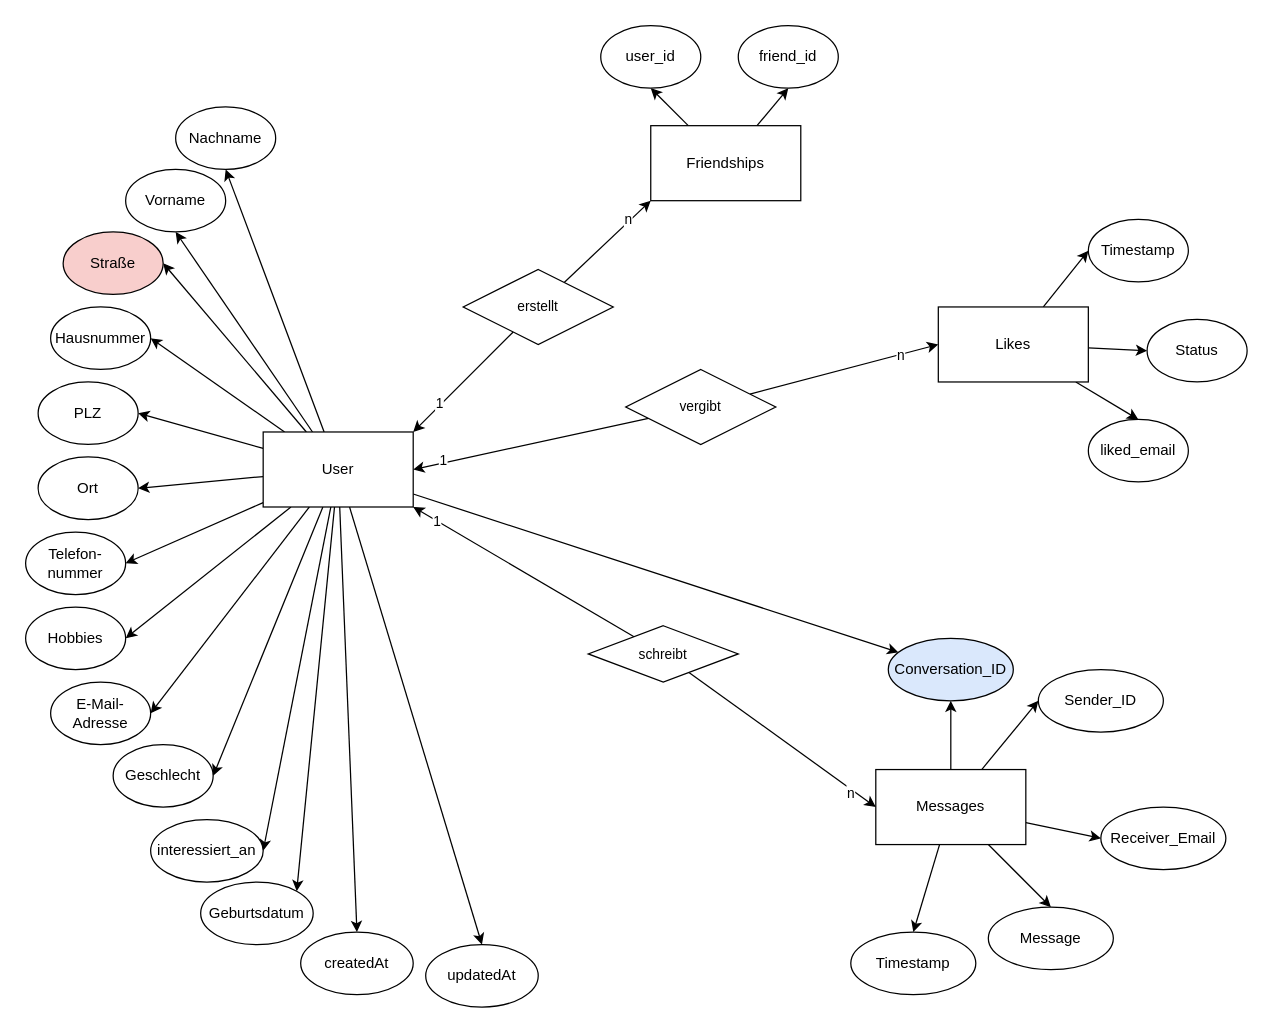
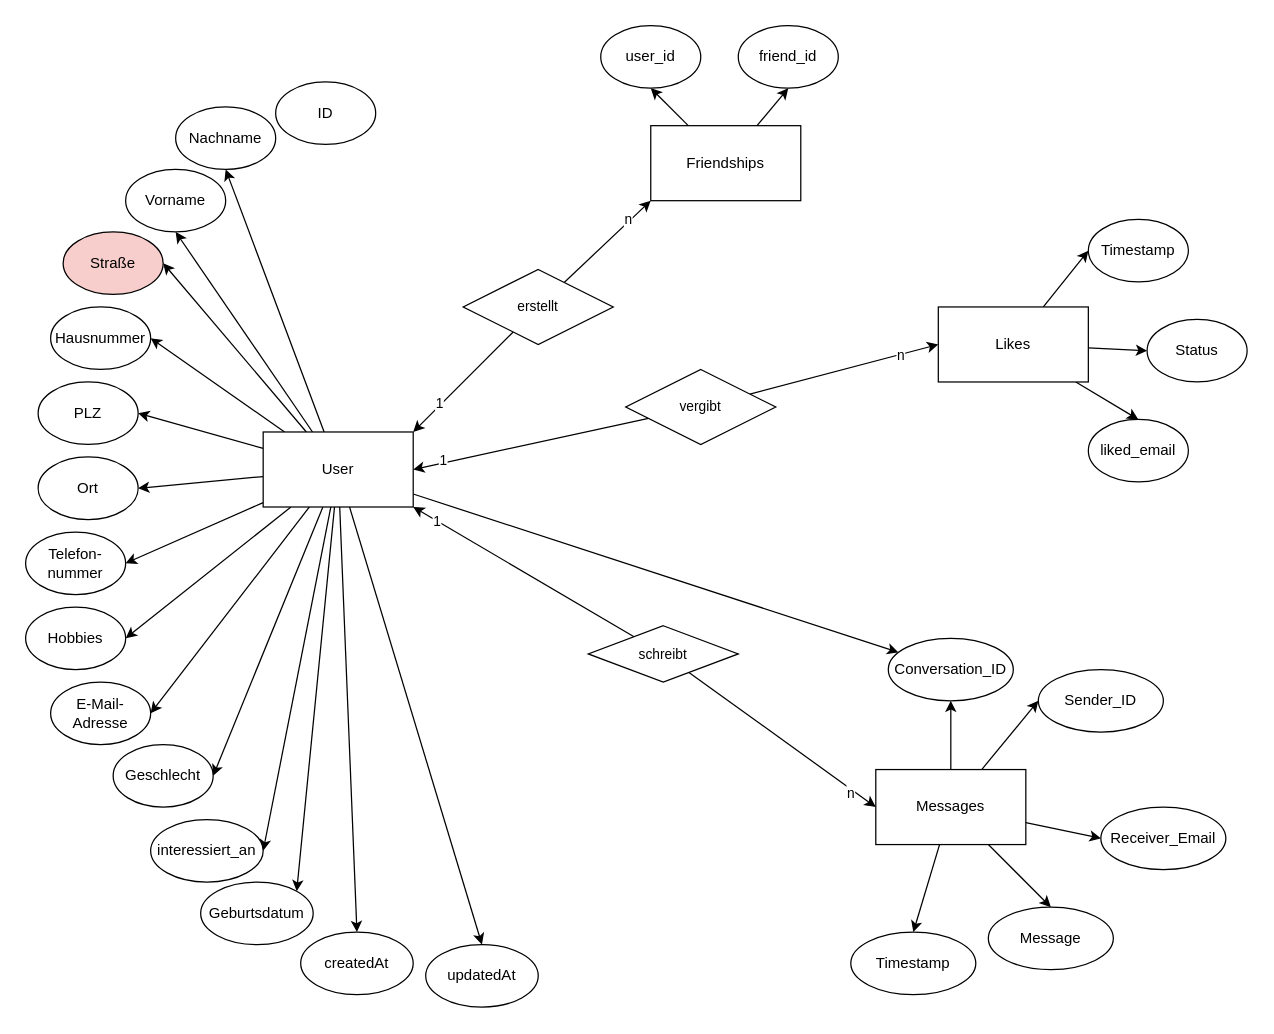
  <mxCell id="0" />
  <mxCell id="1" parent="0" />
  <mxCell id="2" style="rounded=0;orthogonalLoop=1;jettySize=auto;html=1;" edge="1" parent="1" source="17" target="51"><mxGeometry relative="1" as="geometry" /></mxCell>
  <mxCell id="3" style="edgeStyle=none;shape=connector;rounded=0;orthogonalLoop=1;jettySize=auto;html=1;entryX=0.5;entryY=1;entryDx=0;entryDy=0;strokeColor=default;align=center;verticalAlign=middle;fontFamily=Helvetica;fontSize=11;fontColor=default;labelBackgroundColor=default;endArrow=classic;" edge="1" parent="1" source="17" target="19"><mxGeometry relative="1" as="geometry" /></mxCell>
  <mxCell id="4" style="edgeStyle=none;shape=connector;rounded=0;orthogonalLoop=1;jettySize=auto;html=1;entryX=0.5;entryY=1;entryDx=0;entryDy=0;strokeColor=default;align=center;verticalAlign=middle;fontFamily=Helvetica;fontSize=11;fontColor=default;labelBackgroundColor=default;endArrow=classic;" edge="1" parent="1" source="17" target="20"><mxGeometry relative="1" as="geometry" /></mxCell>
  <mxCell id="5" style="edgeStyle=none;shape=connector;rounded=0;orthogonalLoop=1;jettySize=auto;html=1;entryX=1;entryY=0.5;entryDx=0;entryDy=0;strokeColor=default;align=center;verticalAlign=middle;fontFamily=Helvetica;fontSize=11;fontColor=default;labelBackgroundColor=default;endArrow=classic;" edge="1" parent="1" source="17" target="21"><mxGeometry relative="1" as="geometry" /></mxCell>
  <mxCell id="6" style="edgeStyle=none;shape=connector;rounded=0;orthogonalLoop=1;jettySize=auto;html=1;entryX=1;entryY=0.5;entryDx=0;entryDy=0;strokeColor=default;align=center;verticalAlign=middle;fontFamily=Helvetica;fontSize=11;fontColor=default;labelBackgroundColor=default;endArrow=classic;" edge="1" parent="1" source="17" target="22"><mxGeometry relative="1" as="geometry" /></mxCell>
  <mxCell id="7" style="edgeStyle=none;shape=connector;rounded=0;orthogonalLoop=1;jettySize=auto;html=1;entryX=1;entryY=0.5;entryDx=0;entryDy=0;strokeColor=default;align=center;verticalAlign=middle;fontFamily=Helvetica;fontSize=11;fontColor=default;labelBackgroundColor=default;endArrow=classic;" edge="1" parent="1" source="17" target="23"><mxGeometry relative="1" as="geometry" /></mxCell>
  <mxCell id="8" style="edgeStyle=none;shape=connector;rounded=0;orthogonalLoop=1;jettySize=auto;html=1;entryX=1;entryY=0.5;entryDx=0;entryDy=0;strokeColor=default;align=center;verticalAlign=middle;fontFamily=Helvetica;fontSize=11;fontColor=default;labelBackgroundColor=default;endArrow=classic;" edge="1" parent="1" source="17" target="24"><mxGeometry relative="1" as="geometry" /></mxCell>
  <mxCell id="9" style="edgeStyle=none;shape=connector;rounded=0;orthogonalLoop=1;jettySize=auto;html=1;entryX=1;entryY=0.5;entryDx=0;entryDy=0;strokeColor=default;align=center;verticalAlign=middle;fontFamily=Helvetica;fontSize=11;fontColor=default;labelBackgroundColor=default;endArrow=classic;" edge="1" parent="1" source="17" target="25"><mxGeometry relative="1" as="geometry" /></mxCell>
  <mxCell id="10" style="edgeStyle=none;shape=connector;rounded=0;orthogonalLoop=1;jettySize=auto;html=1;entryX=1;entryY=0.5;entryDx=0;entryDy=0;strokeColor=default;align=center;verticalAlign=middle;fontFamily=Helvetica;fontSize=11;fontColor=default;labelBackgroundColor=default;endArrow=classic;" edge="1" parent="1" source="17" target="26"><mxGeometry relative="1" as="geometry" /></mxCell>
  <mxCell id="11" style="edgeStyle=none;shape=connector;rounded=0;orthogonalLoop=1;jettySize=auto;html=1;entryX=1;entryY=0.5;entryDx=0;entryDy=0;strokeColor=default;align=center;verticalAlign=middle;fontFamily=Helvetica;fontSize=11;fontColor=default;labelBackgroundColor=default;endArrow=classic;" edge="1" parent="1" source="17" target="27"><mxGeometry relative="1" as="geometry" /></mxCell>
  <mxCell id="12" style="edgeStyle=none;shape=connector;rounded=0;orthogonalLoop=1;jettySize=auto;html=1;entryX=1;entryY=0.5;entryDx=0;entryDy=0;strokeColor=default;align=center;verticalAlign=middle;fontFamily=Helvetica;fontSize=11;fontColor=default;labelBackgroundColor=default;endArrow=classic;" edge="1" parent="1" source="17" target="28"><mxGeometry relative="1" as="geometry" /></mxCell>
  <mxCell id="13" style="edgeStyle=none;shape=connector;rounded=0;orthogonalLoop=1;jettySize=auto;html=1;entryX=1;entryY=0.5;entryDx=0;entryDy=0;strokeColor=default;align=center;verticalAlign=middle;fontFamily=Helvetica;fontSize=11;fontColor=default;labelBackgroundColor=default;endArrow=classic;" edge="1" parent="1" source="17" target="29"><mxGeometry relative="1" as="geometry" /></mxCell>
  <mxCell id="14" style="edgeStyle=none;shape=connector;rounded=0;orthogonalLoop=1;jettySize=auto;html=1;entryX=1;entryY=0;entryDx=0;entryDy=0;strokeColor=default;align=center;verticalAlign=middle;fontFamily=Helvetica;fontSize=11;fontColor=default;labelBackgroundColor=default;endArrow=classic;" edge="1" parent="1" source="17" target="30"><mxGeometry relative="1" as="geometry" /></mxCell>
  <mxCell id="15" style="edgeStyle=none;shape=connector;rounded=0;orthogonalLoop=1;jettySize=auto;html=1;entryX=0.5;entryY=0;entryDx=0;entryDy=0;strokeColor=default;align=center;verticalAlign=middle;fontFamily=Helvetica;fontSize=11;fontColor=default;labelBackgroundColor=default;endArrow=classic;" edge="1" parent="1" source="17" target="31"><mxGeometry relative="1" as="geometry" /></mxCell>
  <mxCell id="16" style="edgeStyle=none;shape=connector;rounded=0;orthogonalLoop=1;jettySize=auto;html=1;entryX=0.5;entryY=0;entryDx=0;entryDy=0;strokeColor=default;align=center;verticalAlign=middle;fontFamily=Helvetica;fontSize=11;fontColor=default;labelBackgroundColor=default;endArrow=classic;" edge="1" parent="1" source="17" target="32"><mxGeometry relative="1" as="geometry" /></mxCell>
  <mxCell id="17" value="User" style="rounded=0;whiteSpace=wrap;html=1;" vertex="1" parent="1"><mxGeometry x="210" y="345" width="120" height="60" as="geometry" /></mxCell>
+ <mxCell id="18" value="ID" style="ellipse;whiteSpace=wrap;html=1;" vertex="1" parent="1"><mxGeometry x="220" y="65" width="80" height="50" as="geometry" /></mxCell>
  <mxCell id="19" value="Nachname" style="ellipse;whiteSpace=wrap;html=1;" vertex="1" parent="1"><mxGeometry x="140" y="85" width="80" height="50" as="geometry" /></mxCell>
  <mxCell id="20" value="Vorname" style="ellipse;whiteSpace=wrap;html=1;" vertex="1" parent="1"><mxGeometry x="100" y="135" width="80" height="50" as="geometry" /></mxCell>
  <mxCell id="21" value="Straße" style="ellipse;whiteSpace=wrap;html=1;fillColor=#f8cecc;" vertex="1" parent="1"><mxGeometry x="50" y="185" width="80" height="50" as="geometry" /></mxCell>
  <mxCell id="22" value="Hausnummer" style="ellipse;whiteSpace=wrap;html=1;" vertex="1" parent="1"><mxGeometry x="40" y="245" width="80" height="50" as="geometry" /></mxCell>
  <mxCell id="23" value="PLZ" style="ellipse;whiteSpace=wrap;html=1;" vertex="1" parent="1"><mxGeometry x="30" y="305" width="80" height="50" as="geometry" /></mxCell>
  <mxCell id="24" value="Ort" style="ellipse;whiteSpace=wrap;html=1;" vertex="1" parent="1"><mxGeometry x="30" y="365" width="80" height="50" as="geometry" /></mxCell>
  <mxCell id="25" value="Telefon-nummer" style="ellipse;whiteSpace=wrap;html=1;" vertex="1" parent="1"><mxGeometry x="20" y="425" width="80" height="50" as="geometry" /></mxCell>
  <mxCell id="26" value="Hobbies" style="ellipse;whiteSpace=wrap;html=1;" vertex="1" parent="1"><mxGeometry x="20" y="485" width="80" height="50" as="geometry" /></mxCell>
  <mxCell id="27" value="E-Mail-Adresse" style="ellipse;whiteSpace=wrap;html=1;" vertex="1" parent="1"><mxGeometry x="40" y="545" width="80" height="50" as="geometry" /></mxCell>
  <mxCell id="28" value="Geschlecht" style="ellipse;whiteSpace=wrap;html=1;" vertex="1" parent="1"><mxGeometry x="90" y="595" width="80" height="50" as="geometry" /></mxCell>
  <mxCell id="29" value="interessiert_an" style="ellipse;whiteSpace=wrap;html=1;" vertex="1" parent="1"><mxGeometry x="120" y="655" width="90" height="50" as="geometry" /></mxCell>
  <mxCell id="30" value="Geburtsdatum" style="ellipse;whiteSpace=wrap;html=1;" vertex="1" parent="1"><mxGeometry x="160" y="705" width="90" height="50" as="geometry" /></mxCell>
  <mxCell id="31" value="createdAt" style="ellipse;whiteSpace=wrap;html=1;" vertex="1" parent="1"><mxGeometry x="240" y="745" width="90" height="50" as="geometry" /></mxCell>
  <mxCell id="32" value="updatedAt" style="ellipse;whiteSpace=wrap;html=1;" vertex="1" parent="1"><mxGeometry x="340" y="755" width="90" height="50" as="geometry" /></mxCell>
  <mxCell id="33" style="edgeStyle=none;shape=connector;rounded=0;orthogonalLoop=1;jettySize=auto;html=1;entryX=0.5;entryY=1;entryDx=0;entryDy=0;strokeColor=default;align=center;verticalAlign=middle;fontFamily=Helvetica;fontSize=11;fontColor=default;labelBackgroundColor=default;endArrow=classic;" edge="1" parent="1" source="35" target="37"><mxGeometry relative="1" as="geometry" /></mxCell>
  <mxCell id="34" style="edgeStyle=none;shape=connector;rounded=0;orthogonalLoop=1;jettySize=auto;html=1;entryX=0.5;entryY=1;entryDx=0;entryDy=0;strokeColor=default;align=center;verticalAlign=middle;fontFamily=Helvetica;fontSize=11;fontColor=default;labelBackgroundColor=default;endArrow=classic;" edge="1" parent="1" source="35" target="36"><mxGeometry relative="1" as="geometry" /></mxCell>
  <mxCell id="35" value="Friendships" style="rounded=0;whiteSpace=wrap;html=1;" vertex="1" parent="1"><mxGeometry x="520" y="100" width="120" height="60" as="geometry" /></mxCell>
  <mxCell id="36" value="user_id" style="ellipse;whiteSpace=wrap;html=1;" vertex="1" parent="1"><mxGeometry x="480" y="20" width="80" height="50" as="geometry" /></mxCell>
  <mxCell id="37" value="friend_id" style="ellipse;whiteSpace=wrap;html=1;" vertex="1" parent="1"><mxGeometry x="590" y="20" width="80" height="50" as="geometry" /></mxCell>
  <mxCell id="38" style="edgeStyle=none;shape=connector;rounded=0;orthogonalLoop=1;jettySize=auto;html=1;entryX=0.5;entryY=0;entryDx=0;entryDy=0;strokeColor=default;align=center;verticalAlign=middle;fontFamily=Helvetica;fontSize=11;fontColor=default;labelBackgroundColor=default;endArrow=classic;" edge="1" parent="1" source="41" target="42"><mxGeometry relative="1" as="geometry" /></mxCell>
  <mxCell id="39" style="edgeStyle=none;shape=connector;rounded=0;orthogonalLoop=1;jettySize=auto;html=1;entryX=0;entryY=0.5;entryDx=0;entryDy=0;strokeColor=default;align=center;verticalAlign=middle;fontFamily=Helvetica;fontSize=11;fontColor=default;labelBackgroundColor=default;endArrow=classic;" edge="1" parent="1" source="41" target="43"><mxGeometry relative="1" as="geometry" /></mxCell>
  <mxCell id="40" style="edgeStyle=none;shape=connector;rounded=0;orthogonalLoop=1;jettySize=auto;html=1;entryX=0;entryY=0.5;entryDx=0;entryDy=0;strokeColor=default;align=center;verticalAlign=middle;fontFamily=Helvetica;fontSize=11;fontColor=default;labelBackgroundColor=default;endArrow=classic;" edge="1" parent="1" source="41" target="44"><mxGeometry relative="1" as="geometry" /></mxCell>
  <mxCell id="41" value="Likes" style="rounded=0;whiteSpace=wrap;html=1;" vertex="1" parent="1"><mxGeometry x="750" y="245" width="120" height="60" as="geometry" /></mxCell>
  <mxCell id="42" value="liked_email" style="ellipse;whiteSpace=wrap;html=1;" vertex="1" parent="1"><mxGeometry x="870" y="335" width="80" height="50" as="geometry" /></mxCell>
  <mxCell id="43" value="Status" style="ellipse;whiteSpace=wrap;html=1;" vertex="1" parent="1"><mxGeometry x="917" y="255" width="80" height="50" as="geometry" /></mxCell>
  <mxCell id="44" value="Timestamp" style="ellipse;whiteSpace=wrap;html=1;" vertex="1" parent="1"><mxGeometry x="870" y="175" width="80" height="50" as="geometry" /></mxCell>
  <mxCell id="45" style="edgeStyle=none;shape=connector;rounded=0;orthogonalLoop=1;jettySize=auto;html=1;entryX=0.5;entryY=1;entryDx=0;entryDy=0;strokeColor=default;align=center;verticalAlign=middle;fontFamily=Helvetica;fontSize=11;fontColor=default;labelBackgroundColor=default;endArrow=classic;" edge="1" parent="1" source="50" target="51"><mxGeometry relative="1" as="geometry" /></mxCell>
  <mxCell id="46" style="edgeStyle=none;shape=connector;rounded=0;orthogonalLoop=1;jettySize=auto;html=1;entryX=0;entryY=0.5;entryDx=0;entryDy=0;strokeColor=default;align=center;verticalAlign=middle;fontFamily=Helvetica;fontSize=11;fontColor=default;labelBackgroundColor=default;endArrow=classic;" edge="1" parent="1" source="50" target="52"><mxGeometry relative="1" as="geometry" /></mxCell>
  <mxCell id="47" style="edgeStyle=none;shape=connector;rounded=0;orthogonalLoop=1;jettySize=auto;html=1;entryX=0;entryY=0.5;entryDx=0;entryDy=0;strokeColor=default;align=center;verticalAlign=middle;fontFamily=Helvetica;fontSize=11;fontColor=default;labelBackgroundColor=default;endArrow=classic;" edge="1" parent="1" source="50" target="53"><mxGeometry relative="1" as="geometry" /></mxCell>
  <mxCell id="48" style="edgeStyle=none;shape=connector;rounded=0;orthogonalLoop=1;jettySize=auto;html=1;entryX=0.5;entryY=0;entryDx=0;entryDy=0;strokeColor=default;align=center;verticalAlign=middle;fontFamily=Helvetica;fontSize=11;fontColor=default;labelBackgroundColor=default;endArrow=classic;" edge="1" parent="1" source="50" target="54"><mxGeometry relative="1" as="geometry" /></mxCell>
  <mxCell id="49" style="edgeStyle=none;shape=connector;rounded=0;orthogonalLoop=1;jettySize=auto;html=1;entryX=0.5;entryY=0;entryDx=0;entryDy=0;strokeColor=default;align=center;verticalAlign=middle;fontFamily=Helvetica;fontSize=11;fontColor=default;labelBackgroundColor=default;endArrow=classic;" edge="1" parent="1" source="50" target="55"><mxGeometry relative="1" as="geometry" /></mxCell>
  <mxCell id="50" value="Messages" style="rounded=0;whiteSpace=wrap;html=1;" vertex="1" parent="1"><mxGeometry x="700" y="615" width="120" height="60" as="geometry" /></mxCell>
- <mxCell id="51" value="Conversation_ID" style="ellipse;whiteSpace=wrap;html=1;fillColor=#dae8fc;" vertex="1" parent="1"><mxGeometry x="710" y="510" width="100" height="50" as="geometry" /></mxCell>
+ <mxCell id="51" value="Conversation_ID" style="ellipse;whiteSpace=wrap;html=1;" vertex="1" parent="1"><mxGeometry x="710" y="510" width="100" height="50" as="geometry" /></mxCell>
  <mxCell id="52" value="Sender_ID" style="ellipse;whiteSpace=wrap;html=1;" vertex="1" parent="1"><mxGeometry x="830" y="535" width="100" height="50" as="geometry" /></mxCell>
  <mxCell id="53" value="Receiver_Email" style="ellipse;whiteSpace=wrap;html=1;" vertex="1" parent="1"><mxGeometry x="880" y="645" width="100" height="50" as="geometry" /></mxCell>
  <mxCell id="54" value="Message" style="ellipse;whiteSpace=wrap;html=1;" vertex="1" parent="1"><mxGeometry x="790" y="725" width="100" height="50" as="geometry" /></mxCell>
  <mxCell id="55" value="Timestamp" style="ellipse;whiteSpace=wrap;html=1;" vertex="1" parent="1"><mxGeometry x="680" y="745" width="100" height="50" as="geometry" /></mxCell>
  <mxCell id="56" style="edgeStyle=none;shape=connector;rounded=0;orthogonalLoop=1;jettySize=auto;html=1;entryX=1;entryY=1;entryDx=0;entryDy=0;strokeColor=default;align=center;verticalAlign=middle;fontFamily=Helvetica;fontSize=11;fontColor=default;labelBackgroundColor=default;endArrow=classic;" edge="1" parent="1" source="60" target="17"><mxGeometry relative="1" as="geometry" /></mxCell>
  <mxCell id="57" value="1" style="edgeLabel;html=1;align=center;verticalAlign=middle;resizable=0;points=[];fontFamily=Helvetica;fontSize=11;fontColor=default;labelBackgroundColor=default;" vertex="1" connectable="0" parent="56"><mxGeometry x="0.782" y="1" relative="1" as="geometry"><mxPoint as="offset" /></mxGeometry></mxCell>
  <mxCell id="58" style="edgeStyle=none;shape=connector;rounded=0;orthogonalLoop=1;jettySize=auto;html=1;entryX=0;entryY=0.5;entryDx=0;entryDy=0;strokeColor=default;align=center;verticalAlign=middle;fontFamily=Helvetica;fontSize=11;fontColor=default;labelBackgroundColor=default;endArrow=classic;" edge="1" parent="1" source="60" target="50"><mxGeometry relative="1" as="geometry" /></mxCell>
  <mxCell id="59" value="n" style="edgeLabel;html=1;align=center;verticalAlign=middle;resizable=0;points=[];fontFamily=Helvetica;fontSize=11;fontColor=default;labelBackgroundColor=default;" vertex="1" connectable="0" parent="58"><mxGeometry x="0.747" y="-3" relative="1" as="geometry"><mxPoint as="offset" /></mxGeometry></mxCell>
  <mxCell id="60" value="schreibt" style="shape=rhombus;perimeter=rhombusPerimeter;whiteSpace=wrap;html=1;align=center;fontFamily=Helvetica;fontSize=11;fontColor=default;labelBackgroundColor=default;" vertex="1" parent="1"><mxGeometry x="470" y="500" width="120" height="45" as="geometry" /></mxCell>
  <mxCell id="61" style="edgeStyle=none;shape=connector;rounded=0;orthogonalLoop=1;jettySize=auto;html=1;entryX=1;entryY=0;entryDx=0;entryDy=0;strokeColor=default;align=center;verticalAlign=middle;fontFamily=Helvetica;fontSize=11;fontColor=default;labelBackgroundColor=default;endArrow=classic;" edge="1" parent="1" source="65" target="17"><mxGeometry relative="1" as="geometry" /></mxCell>
  <mxCell id="62" value="1" style="edgeLabel;html=1;align=center;verticalAlign=middle;resizable=0;points=[];fontFamily=Helvetica;fontSize=11;fontColor=default;labelBackgroundColor=default;" vertex="1" connectable="0" parent="61"><mxGeometry x="0.451" y="-2" relative="1" as="geometry"><mxPoint as="offset" /></mxGeometry></mxCell>
  <mxCell id="63" style="edgeStyle=none;shape=connector;rounded=0;orthogonalLoop=1;jettySize=auto;html=1;entryX=0;entryY=1;entryDx=0;entryDy=0;strokeColor=default;align=center;verticalAlign=middle;fontFamily=Helvetica;fontSize=11;fontColor=default;labelBackgroundColor=default;endArrow=classic;" edge="1" parent="1" source="65" target="35"><mxGeometry relative="1" as="geometry" /></mxCell>
  <mxCell id="64" value="n" style="edgeLabel;html=1;align=center;verticalAlign=middle;resizable=0;points=[];fontFamily=Helvetica;fontSize=11;fontColor=default;labelBackgroundColor=default;" vertex="1" connectable="0" parent="63"><mxGeometry x="0.521" y="2" relative="1" as="geometry"><mxPoint as="offset" /></mxGeometry></mxCell>
  <mxCell id="65" value="erstellt" style="shape=rhombus;perimeter=rhombusPerimeter;whiteSpace=wrap;html=1;align=center;fontFamily=Helvetica;fontSize=11;fontColor=default;labelBackgroundColor=default;" vertex="1" parent="1"><mxGeometry x="370" y="215" width="120" height="60" as="geometry" /></mxCell>
  <mxCell id="66" style="edgeStyle=none;shape=connector;rounded=0;orthogonalLoop=1;jettySize=auto;html=1;entryX=0;entryY=0.5;entryDx=0;entryDy=0;strokeColor=default;align=center;verticalAlign=middle;fontFamily=Helvetica;fontSize=11;fontColor=default;labelBackgroundColor=default;endArrow=classic;" edge="1" parent="1" source="70" target="41"><mxGeometry relative="1" as="geometry" /></mxCell>
  <mxCell id="67" value="n" style="edgeLabel;html=1;align=center;verticalAlign=middle;resizable=0;points=[];fontFamily=Helvetica;fontSize=11;fontColor=default;labelBackgroundColor=default;" vertex="1" connectable="0" parent="66"><mxGeometry x="0.589" relative="1" as="geometry"><mxPoint as="offset" /></mxGeometry></mxCell>
  <mxCell id="68" style="edgeStyle=none;shape=connector;rounded=0;orthogonalLoop=1;jettySize=auto;html=1;entryX=1;entryY=0.5;entryDx=0;entryDy=0;strokeColor=default;align=center;verticalAlign=middle;fontFamily=Helvetica;fontSize=11;fontColor=default;labelBackgroundColor=default;endArrow=classic;" edge="1" parent="1" source="70" target="17"><mxGeometry relative="1" as="geometry" /></mxCell>
  <mxCell id="69" value="1" style="edgeLabel;html=1;align=center;verticalAlign=middle;resizable=0;points=[];fontFamily=Helvetica;fontSize=11;fontColor=default;labelBackgroundColor=default;" vertex="1" connectable="0" parent="68"><mxGeometry x="0.742" y="-2" relative="1" as="geometry"><mxPoint as="offset" /></mxGeometry></mxCell>
  <mxCell id="70" value="vergibt" style="shape=rhombus;perimeter=rhombusPerimeter;whiteSpace=wrap;html=1;align=center;fontFamily=Helvetica;fontSize=11;fontColor=default;labelBackgroundColor=default;" vertex="1" parent="1"><mxGeometry x="500" y="295" width="120" height="60" as="geometry" /></mxCell>
